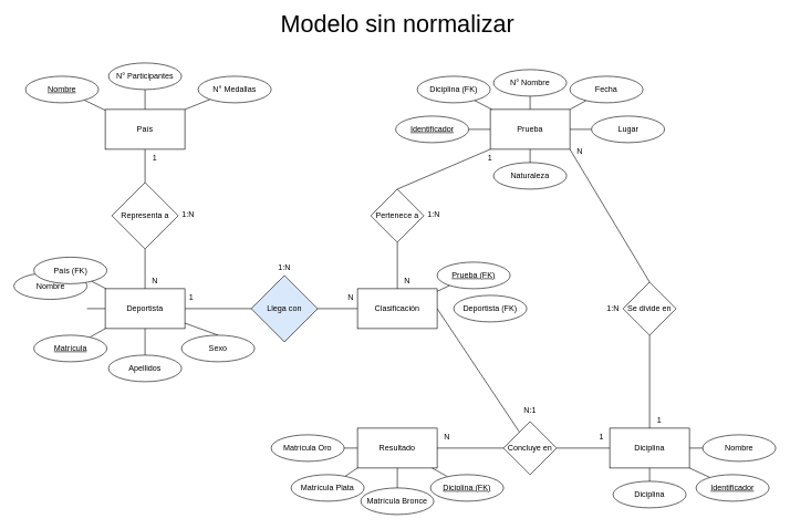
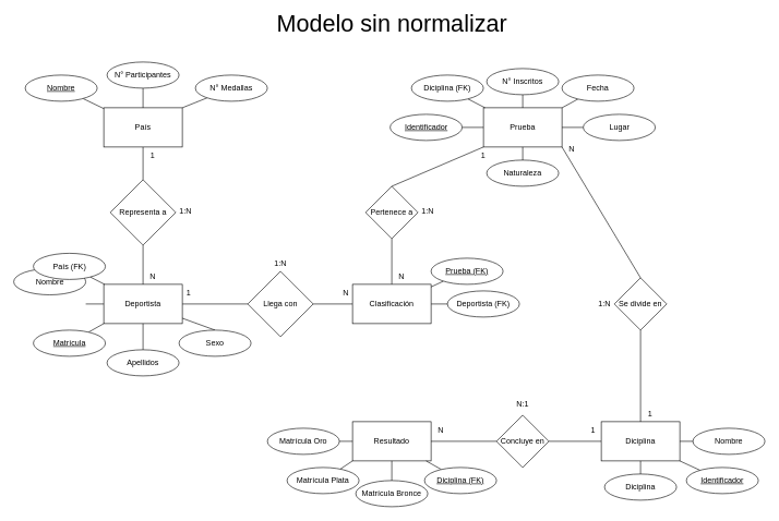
  <mxCell id="0" />
  <mxCell id="1" parent="0" />
  <mxCell id="2" style="edgeStyle=none;html=1;exitX=0.5;exitY=1;exitDx=0;exitDy=0;entryX=0.5;entryY=0;entryDx=0;entryDy=0;endArrow=none;endFill=0;" parent="1" source="3" target="62" edge="1"><mxGeometry relative="1" as="geometry" /></mxCell>
  <mxCell id="3" value="País" style="rounded=0;whiteSpace=wrap;html=1;" parent="1" vertex="1"><mxGeometry x="158" y="164" width="120" height="60" as="geometry" /></mxCell>
  <mxCell id="4" style="edgeStyle=none;html=1;endArrow=none;endFill=0;" parent="1" source="5" target="3" edge="1"><mxGeometry relative="1" as="geometry" /></mxCell>
  <mxCell id="5" value="&lt;u&gt;Nombre&lt;/u&gt;" style="ellipse;whiteSpace=wrap;html=1;" parent="1" vertex="1"><mxGeometry x="38" y="114" width="110" height="40" as="geometry" /></mxCell>
  <mxCell id="6" style="edgeStyle=none;html=1;entryX=0.5;entryY=0;entryDx=0;entryDy=0;endArrow=none;endFill=0;" parent="1" source="7" target="3" edge="1"><mxGeometry relative="1" as="geometry" /></mxCell>
  <mxCell id="7" value="N° Participantes" style="ellipse;whiteSpace=wrap;html=1;" parent="1" vertex="1"><mxGeometry x="163" y="94" width="110" height="40" as="geometry" /></mxCell>
  <mxCell id="8" style="edgeStyle=none;html=1;entryX=1;entryY=0;entryDx=0;entryDy=0;endArrow=none;endFill=0;" parent="1" source="9" target="3" edge="1"><mxGeometry relative="1" as="geometry" /></mxCell>
  <mxCell id="9" value="N° Medallas" style="ellipse;whiteSpace=wrap;html=1;" parent="1" vertex="1"><mxGeometry x="298" y="114" width="110" height="40" as="geometry" /></mxCell>
  <mxCell id="10" style="edgeStyle=none;html=1;entryX=0;entryY=0.5;entryDx=0;entryDy=0;endArrow=none;endFill=0;" parent="1" source="11" target="68" edge="1"><mxGeometry relative="1" as="geometry" /></mxCell>
  <mxCell id="11" value="Deportista" style="rounded=0;whiteSpace=wrap;html=1;" parent="1" vertex="1"><mxGeometry x="158" y="434" width="120" height="60" as="geometry" /></mxCell>
  <mxCell id="12" style="edgeStyle=none;html=1;endArrow=none;endFill=0;" parent="1" target="11" edge="1"><mxGeometry relative="1" as="geometry"><mxPoint x="130.5" y="464" as="sourcePoint" /></mxGeometry></mxCell>
  <mxCell id="13" value="Nombre" style="ellipse;whiteSpace=wrap;html=1;" parent="1" vertex="1"><mxGeometry x="20.5" y="410" width="110" height="40" as="geometry" /></mxCell>
  <mxCell id="14" style="edgeStyle=none;html=1;entryX=0;entryY=1;entryDx=0;entryDy=0;endArrow=none;endFill=0;" parent="1" source="15" target="11" edge="1"><mxGeometry relative="1" as="geometry" /></mxCell>
  <mxCell id="15" value="&lt;u&gt;Matrícula&lt;/u&gt;" style="ellipse;whiteSpace=wrap;html=1;" parent="1" vertex="1"><mxGeometry x="50.5" y="504" width="110" height="40" as="geometry" /></mxCell>
  <mxCell id="16" style="edgeStyle=none;html=1;entryX=0.5;entryY=1;entryDx=0;entryDy=0;endArrow=none;endFill=0;" parent="1" source="17" target="11" edge="1"><mxGeometry relative="1" as="geometry" /></mxCell>
  <mxCell id="17" value="Apellidos" style="ellipse;whiteSpace=wrap;html=1;" parent="1" vertex="1"><mxGeometry x="163" y="534" width="110" height="40" as="geometry" /></mxCell>
  <mxCell id="18" style="edgeStyle=none;html=1;exitX=0.5;exitY=0;exitDx=0;exitDy=0;endArrow=none;endFill=0;" parent="1" source="19" target="11" edge="1"><mxGeometry relative="1" as="geometry" /></mxCell>
  <mxCell id="19" value="Sexo" style="ellipse;whiteSpace=wrap;html=1;" parent="1" vertex="1"><mxGeometry x="273" y="504" width="110" height="40" as="geometry" /></mxCell>
  <mxCell id="20" style="edgeStyle=none;html=1;endArrow=none;endFill=0;" parent="1" source="21" target="11" edge="1"><mxGeometry relative="1" as="geometry" /></mxCell>
  <mxCell id="21" value="País (FK)" style="ellipse;whiteSpace=wrap;html=1;" parent="1" vertex="1"><mxGeometry x="50.5" y="386.5" width="110" height="40" as="geometry" /></mxCell>
  <mxCell id="22" style="edgeStyle=none;html=1;entryX=1;entryY=0.5;entryDx=0;entryDy=0;endArrow=none;endFill=0;" parent="1" source="23" target="65" edge="1"><mxGeometry relative="1" as="geometry" /></mxCell>
  <mxCell id="23" value="Diciplina" style="rounded=0;whiteSpace=wrap;html=1;" parent="1" vertex="1"><mxGeometry x="918" y="644" width="120" height="60" as="geometry" /></mxCell>
  <mxCell id="24" style="edgeStyle=none;html=1;endArrow=none;endFill=0;" parent="1" source="25" target="23" edge="1"><mxGeometry relative="1" as="geometry" /></mxCell>
  <mxCell id="25" value="Nombre" style="ellipse;whiteSpace=wrap;html=1;" parent="1" vertex="1"><mxGeometry x="1058" y="654" width="110" height="40" as="geometry" /></mxCell>
  <mxCell id="26" style="edgeStyle=none;html=1;entryX=1;entryY=1;entryDx=0;entryDy=0;endArrow=none;endFill=0;" parent="1" source="27" target="23" edge="1"><mxGeometry relative="1" as="geometry" /></mxCell>
  <mxCell id="27" value="&lt;u&gt;Identificador&lt;/u&gt;" style="ellipse;whiteSpace=wrap;html=1;" parent="1" vertex="1"><mxGeometry x="1048" y="714" width="110" height="40" as="geometry" /></mxCell>
  <mxCell id="28" style="edgeStyle=none;html=1;entryX=0.5;entryY=1;entryDx=0;entryDy=0;endArrow=none;endFill=0;" parent="1" source="29" target="23" edge="1"><mxGeometry relative="1" as="geometry" /></mxCell>
  <mxCell id="29" value="Diciplina" style="ellipse;whiteSpace=wrap;html=1;" parent="1" vertex="1"><mxGeometry x="923" y="724" width="110" height="40" as="geometry" /></mxCell>
  <mxCell id="30" style="edgeStyle=none;html=1;entryX=0.5;entryY=0;entryDx=0;entryDy=0;endArrow=none;endFill=0;exitX=1;exitY=1;exitDx=0;exitDy=0;" parent="1" source="32" target="67" edge="1"><mxGeometry relative="1" as="geometry" /></mxCell>
  <mxCell id="31" style="edgeStyle=none;html=1;exitX=0;exitY=1;exitDx=0;exitDy=0;entryX=0.5;entryY=0;entryDx=0;entryDy=0;endArrow=none;endFill=0;" parent="1" source="32" target="69" edge="1"><mxGeometry relative="1" as="geometry" /></mxCell>
  <mxCell id="32" value="Prueba" style="rounded=0;whiteSpace=wrap;html=1;" parent="1" vertex="1"><mxGeometry x="738" y="164" width="120" height="60" as="geometry" /></mxCell>
  <mxCell id="33" style="edgeStyle=none;html=1;endArrow=none;endFill=0;" parent="1" source="34" target="32" edge="1"><mxGeometry relative="1" as="geometry" /></mxCell>
  <mxCell id="34" value="Diciplina (FK)" style="ellipse;whiteSpace=wrap;html=1;" parent="1" vertex="1"><mxGeometry x="628" y="114" width="110" height="40" as="geometry" /></mxCell>
  <mxCell id="35" style="edgeStyle=none;html=1;entryX=0;entryY=0.5;entryDx=0;entryDy=0;endArrow=none;endFill=0;" parent="1" source="36" target="32" edge="1"><mxGeometry relative="1" as="geometry" /></mxCell>
  <mxCell id="36" value="&lt;u&gt;Identificador&lt;/u&gt;" style="ellipse;whiteSpace=wrap;html=1;" parent="1" vertex="1"><mxGeometry x="595.5" y="174" width="110" height="40" as="geometry" /></mxCell>
  <mxCell id="37" style="edgeStyle=none;html=1;entryX=1;entryY=0;entryDx=0;entryDy=0;endArrow=none;endFill=0;" parent="1" source="38" target="32" edge="1"><mxGeometry relative="1" as="geometry" /></mxCell>
  <mxCell id="38" value="Fecha" style="ellipse;whiteSpace=wrap;html=1;" parent="1" vertex="1"><mxGeometry x="858" y="114" width="110" height="40" as="geometry" /></mxCell>
  <mxCell id="39" style="edgeStyle=none;html=1;exitX=0;exitY=0.5;exitDx=0;exitDy=0;endArrow=none;endFill=0;" parent="1" source="40" target="32" edge="1"><mxGeometry relative="1" as="geometry" /></mxCell>
  <mxCell id="40" value="Lugar" style="ellipse;whiteSpace=wrap;html=1;" parent="1" vertex="1"><mxGeometry x="890.5" y="174" width="110" height="40" as="geometry" /></mxCell>
  <mxCell id="41" style="edgeStyle=none;html=1;endArrow=none;endFill=0;" parent="1" source="42" target="32" edge="1"><mxGeometry relative="1" as="geometry" /></mxCell>
- <mxCell id="42" value="N° Nombre" style="ellipse;whiteSpace=wrap;html=1;" parent="1" vertex="1"><mxGeometry x="743" y="104" width="110" height="40" as="geometry" /></mxCell>
+ <mxCell id="42" value="N° Inscritos" style="ellipse;whiteSpace=wrap;html=1;" parent="1" vertex="1"><mxGeometry x="743" y="104" width="110" height="40" as="geometry" /></mxCell>
  <mxCell id="43" style="edgeStyle=none;html=1;exitX=0.5;exitY=1;exitDx=0;exitDy=0;endArrow=none;endFill=0;entryX=0.5;entryY=1;entryDx=0;entryDy=0;" parent="1" source="44" target="32" edge="1"><mxGeometry relative="1" as="geometry" /></mxCell>
  <mxCell id="44" value="Naturaleza" style="ellipse;whiteSpace=wrap;html=1;" parent="1" vertex="1"><mxGeometry x="743" y="244" width="110" height="40" as="geometry" /></mxCell>
  <mxCell id="45" style="edgeStyle=none;html=1;entryX=1;entryY=0.5;entryDx=0;entryDy=0;endArrow=none;endFill=0;" parent="1" source="48" target="68" edge="1"><mxGeometry relative="1" as="geometry" /></mxCell>
- <mxCell id="46" style="edgeStyle=none;html=1;exitX=1;exitY=0.5;exitDx=0;exitDy=0;endArrow=none;endFill=0;" parent="1" source="48" target="65" edge="1"><mxGeometry relative="1" as="geometry" /></mxCell>
+ <mxCell id="46" style="edgeStyle=none;html=1;exitX=1;exitY=0.5;exitDx=0;exitDy=0;entryX=0;entryY=0.5;entryDx=0;entryDy=0;endArrow=none;endFill=0;" parent="1" source="48" target="51" edge="1"><mxGeometry relative="1" as="geometry" /></mxCell>
  <mxCell id="47" style="edgeStyle=none;html=1;entryX=0.5;entryY=1;entryDx=0;entryDy=0;endArrow=none;endFill=0;" parent="1" source="48" target="69" edge="1"><mxGeometry relative="1" as="geometry" /></mxCell>
  <mxCell id="48" value="Clasificación" style="rounded=0;whiteSpace=wrap;html=1;" parent="1" vertex="1"><mxGeometry x="538" y="434" width="120" height="60" as="geometry" /></mxCell>
  <mxCell id="49" style="edgeStyle=none;html=1;endArrow=none;endFill=0;" parent="1" source="50" target="48" edge="1"><mxGeometry relative="1" as="geometry" /></mxCell>
  <mxCell id="50" value="&lt;u&gt;Prueba (FK)&lt;/u&gt;" style="ellipse;whiteSpace=wrap;html=1;" parent="1" vertex="1"><mxGeometry x="658" y="394" width="110" height="40" as="geometry" /></mxCell>
  <mxCell id="51" value="Deportista (FK)" style="ellipse;whiteSpace=wrap;html=1;" parent="1" vertex="1"><mxGeometry x="683" y="444" width="110" height="40" as="geometry" /></mxCell>
  <mxCell id="52" value="Resultado" style="rounded=0;whiteSpace=wrap;html=1;" parent="1" vertex="1"><mxGeometry x="538" y="644" width="120" height="60" as="geometry" /></mxCell>
  <mxCell id="53" style="edgeStyle=none;html=1;endArrow=none;endFill=0;" parent="1" source="54" target="52" edge="1"><mxGeometry relative="1" as="geometry" /></mxCell>
  <mxCell id="54" value="&lt;u&gt;Diciplina (FK)&lt;/u&gt;" style="ellipse;whiteSpace=wrap;html=1;" parent="1" vertex="1"><mxGeometry x="648" y="714" width="110" height="40" as="geometry" /></mxCell>
  <mxCell id="55" style="edgeStyle=none;html=1;entryX=0;entryY=0.5;entryDx=0;entryDy=0;endArrow=none;endFill=0;" parent="1" source="56" target="52" edge="1"><mxGeometry relative="1" as="geometry" /></mxCell>
  <mxCell id="56" value="Matrícula Oro" style="ellipse;whiteSpace=wrap;html=1;" parent="1" vertex="1"><mxGeometry x="408" y="654" width="110" height="40" as="geometry" /></mxCell>
  <mxCell id="57" style="edgeStyle=none;html=1;entryX=0;entryY=1;entryDx=0;entryDy=0;endArrow=none;endFill=0;" parent="1" source="58" target="52" edge="1"><mxGeometry relative="1" as="geometry" /></mxCell>
  <mxCell id="58" value="Matrícula Plata" style="ellipse;whiteSpace=wrap;html=1;" parent="1" vertex="1"><mxGeometry x="438" y="714" width="110" height="40" as="geometry" /></mxCell>
  <mxCell id="59" style="edgeStyle=none;html=1;entryX=0.5;entryY=1;entryDx=0;entryDy=0;endArrow=none;endFill=0;" parent="1" source="60" target="52" edge="1"><mxGeometry relative="1" as="geometry"><mxPoint x="648" y="734" as="targetPoint" /></mxGeometry></mxCell>
  <mxCell id="60" value="Matrícula Bronce" style="ellipse;whiteSpace=wrap;html=1;" parent="1" vertex="1"><mxGeometry x="543" y="734" width="110" height="40" as="geometry" /></mxCell>
  <mxCell id="61" style="edgeStyle=none;html=1;exitX=0.5;exitY=1;exitDx=0;exitDy=0;entryX=0.5;entryY=0;entryDx=0;entryDy=0;endArrow=none;endFill=0;" parent="1" source="62" target="11" edge="1"><mxGeometry relative="1" as="geometry" /></mxCell>
  <mxCell id="62" value="Representa a" style="rhombus;whiteSpace=wrap;html=1;" parent="1" vertex="1"><mxGeometry x="168" y="274" width="100" height="100" as="geometry" /></mxCell>
  <mxCell id="63" value="1:N" style="text;html=1;strokeColor=none;fillColor=none;align=center;verticalAlign=middle;whiteSpace=wrap;rounded=0;" parent="1" vertex="1"><mxGeometry x="268" y="310.5" width="30" height="25" as="geometry" /></mxCell>
  <mxCell id="64" style="edgeStyle=none;html=1;entryX=1;entryY=0.5;entryDx=0;entryDy=0;endArrow=none;endFill=0;exitX=0;exitY=0.5;exitDx=0;exitDy=0;" parent="1" source="65" target="52" edge="1"><mxGeometry relative="1" as="geometry"><mxPoint x="793" y="674" as="sourcePoint" /></mxGeometry></mxCell>
  <mxCell id="65" value="Concluye en" style="rhombus;whiteSpace=wrap;html=1;" parent="1" vertex="1"><mxGeometry x="758" y="634" width="80" height="80" as="geometry" /></mxCell>
  <mxCell id="66" style="edgeStyle=none;html=1;endArrow=none;endFill=0;" parent="1" source="67" target="23" edge="1"><mxGeometry relative="1" as="geometry" /></mxCell>
  <mxCell id="67" value="Se divide en" style="rhombus;whiteSpace=wrap;html=1;" parent="1" vertex="1"><mxGeometry x="938" y="424" width="80" height="80" as="geometry" /></mxCell>
- <mxCell id="68" value="Llega con" style="rhombus;whiteSpace=wrap;html=1;fillColor=#dae8fc;" parent="1" vertex="1"><mxGeometry x="378" y="414" width="100" height="100" as="geometry" /></mxCell>
+ <mxCell id="68" value="Llega con" style="rhombus;whiteSpace=wrap;html=1;" parent="1" vertex="1"><mxGeometry x="378" y="414" width="100" height="100" as="geometry" /></mxCell>
  <mxCell id="69" value="Pertenece a" style="rhombus;whiteSpace=wrap;html=1;" parent="1" vertex="1"><mxGeometry x="558" y="284" width="80" height="80" as="geometry" /></mxCell>
  <mxCell id="70" value="1:N" style="text;html=1;strokeColor=none;fillColor=none;align=center;verticalAlign=middle;whiteSpace=wrap;rounded=0;" parent="1" vertex="1"><mxGeometry x="413" y="389" width="30" height="25" as="geometry" /></mxCell>
  <mxCell id="71" value="N:1" style="text;html=1;strokeColor=none;fillColor=none;align=center;verticalAlign=middle;whiteSpace=wrap;rounded=0;" parent="1" vertex="1"><mxGeometry x="783" y="604" width="30" height="25" as="geometry" /></mxCell>
  <mxCell id="72" value="1:N" style="text;html=1;strokeColor=none;fillColor=none;align=center;verticalAlign=middle;whiteSpace=wrap;rounded=0;" parent="1" vertex="1"><mxGeometry x="908" y="451.5" width="30" height="25" as="geometry" /></mxCell>
  <mxCell id="73" value="1:N" style="text;html=1;strokeColor=none;fillColor=none;align=center;verticalAlign=middle;whiteSpace=wrap;rounded=0;" parent="1" vertex="1"><mxGeometry x="638" y="310.5" width="30" height="25" as="geometry" /></mxCell>
  <mxCell id="74" value="1" style="text;html=1;strokeColor=none;fillColor=none;align=center;verticalAlign=middle;whiteSpace=wrap;rounded=0;" parent="1" vertex="1"><mxGeometry x="218" y="224" width="30" height="25" as="geometry" /></mxCell>
  <mxCell id="75" value="N" style="text;html=1;strokeColor=none;fillColor=none;align=center;verticalAlign=middle;whiteSpace=wrap;rounded=0;" parent="1" vertex="1"><mxGeometry x="218" y="409" width="30" height="25" as="geometry" /></mxCell>
  <mxCell id="76" value="1" style="text;html=1;strokeColor=none;fillColor=none;align=center;verticalAlign=middle;whiteSpace=wrap;rounded=0;" parent="1" vertex="1"><mxGeometry x="273" y="434" width="30" height="25" as="geometry" /></mxCell>
  <mxCell id="77" value="N" style="text;html=1;strokeColor=none;fillColor=none;align=center;verticalAlign=middle;whiteSpace=wrap;rounded=0;" parent="1" vertex="1"><mxGeometry x="513" y="434" width="30" height="25" as="geometry" /></mxCell>
  <mxCell id="78" value="N" style="text;html=1;strokeColor=none;fillColor=none;align=center;verticalAlign=middle;whiteSpace=wrap;rounded=0;" parent="1" vertex="1"><mxGeometry x="658" y="644" width="30" height="25" as="geometry" /></mxCell>
  <mxCell id="79" value="1" style="text;html=1;strokeColor=none;fillColor=none;align=center;verticalAlign=middle;whiteSpace=wrap;rounded=0;" parent="1" vertex="1"><mxGeometry x="890.5" y="644" width="30" height="25" as="geometry" /></mxCell>
  <mxCell id="80" value="1" style="text;html=1;strokeColor=none;fillColor=none;align=center;verticalAlign=middle;whiteSpace=wrap;rounded=0;" parent="1" vertex="1"><mxGeometry x="978" y="619" width="30" height="25" as="geometry" /></mxCell>
  <mxCell id="81" value="N" style="text;html=1;strokeColor=none;fillColor=none;align=center;verticalAlign=middle;whiteSpace=wrap;rounded=0;" parent="1" vertex="1"><mxGeometry x="858" y="214" width="30" height="25" as="geometry" /></mxCell>
  <mxCell id="82" value="1" style="text;html=1;strokeColor=none;fillColor=none;align=center;verticalAlign=middle;whiteSpace=wrap;rounded=0;" parent="1" vertex="1"><mxGeometry x="723" y="224" width="30" height="25" as="geometry" /></mxCell>
  <mxCell id="83" value="N" style="text;html=1;strokeColor=none;fillColor=none;align=center;verticalAlign=middle;whiteSpace=wrap;rounded=0;" parent="1" vertex="1"><mxGeometry x="598" y="409" width="30" height="25" as="geometry" /></mxCell>
  <mxCell id="84" value="&lt;font style=&quot;font-size: 36px&quot;&gt;Modelo sin normalizar&lt;/font&gt;" style="text;html=1;align=center;verticalAlign=middle;resizable=0;points=[];autosize=1;strokeColor=none;fillColor=none;" vertex="1" parent="1"><mxGeometry x="413" y="20" width="370" height="30" as="geometry" /></mxCell>
